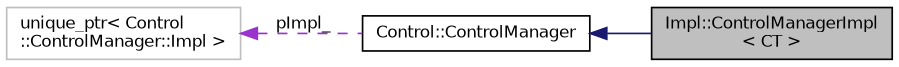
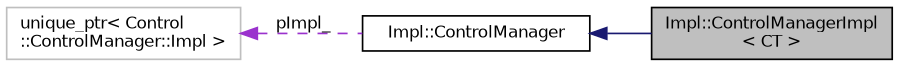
  digraph {
    rankdir=LR
    node [color=black fillcolor=white fontname=Helvetica fontsize=10 shape=record style=filled]
    edge [dir=back fontname=Helvetica fontsize=10 labelfontname=Helvetica labelfontsize=10]
    n1 [fillcolor=grey75 fontcolor=black height=0.2 label="Impl::ControlManagerImpl\l\< CT \>" width=0.4]
-   n2 [height=0.2 label="Control::ControlManager" width=0.4]
+   n2 [height=0.2 label="Impl::ControlManager" width=0.4]
    n3 [color=grey75 height=0.2 label="unique_ptr\< Control\l::ControlManager::Impl \>" width=0.4]
    n2 -> n1 [color=midnightblue style=solid]
    n3 -> n2 [color=darkorchid3 label=" pImpl_" style=dashed]
  }
